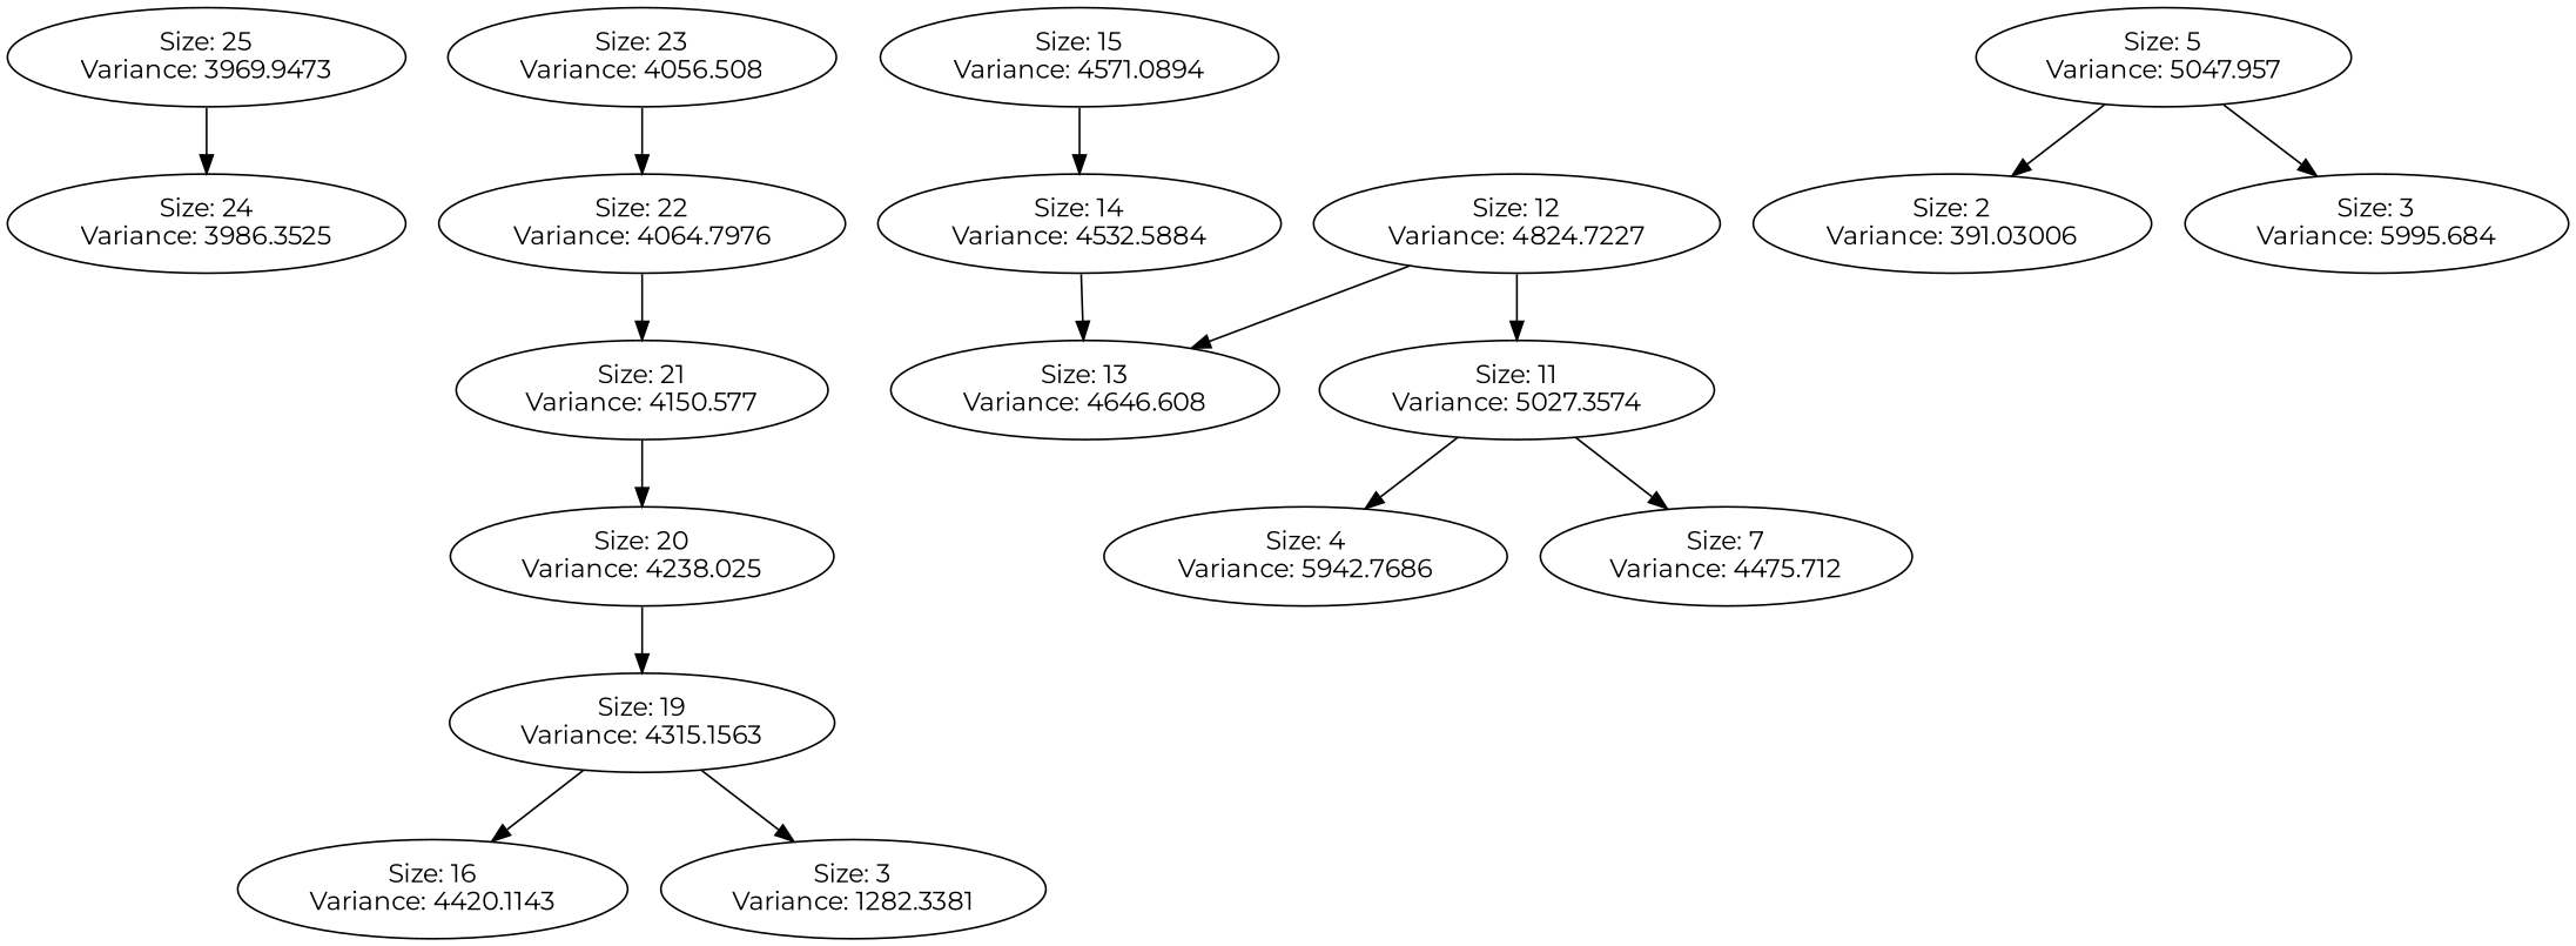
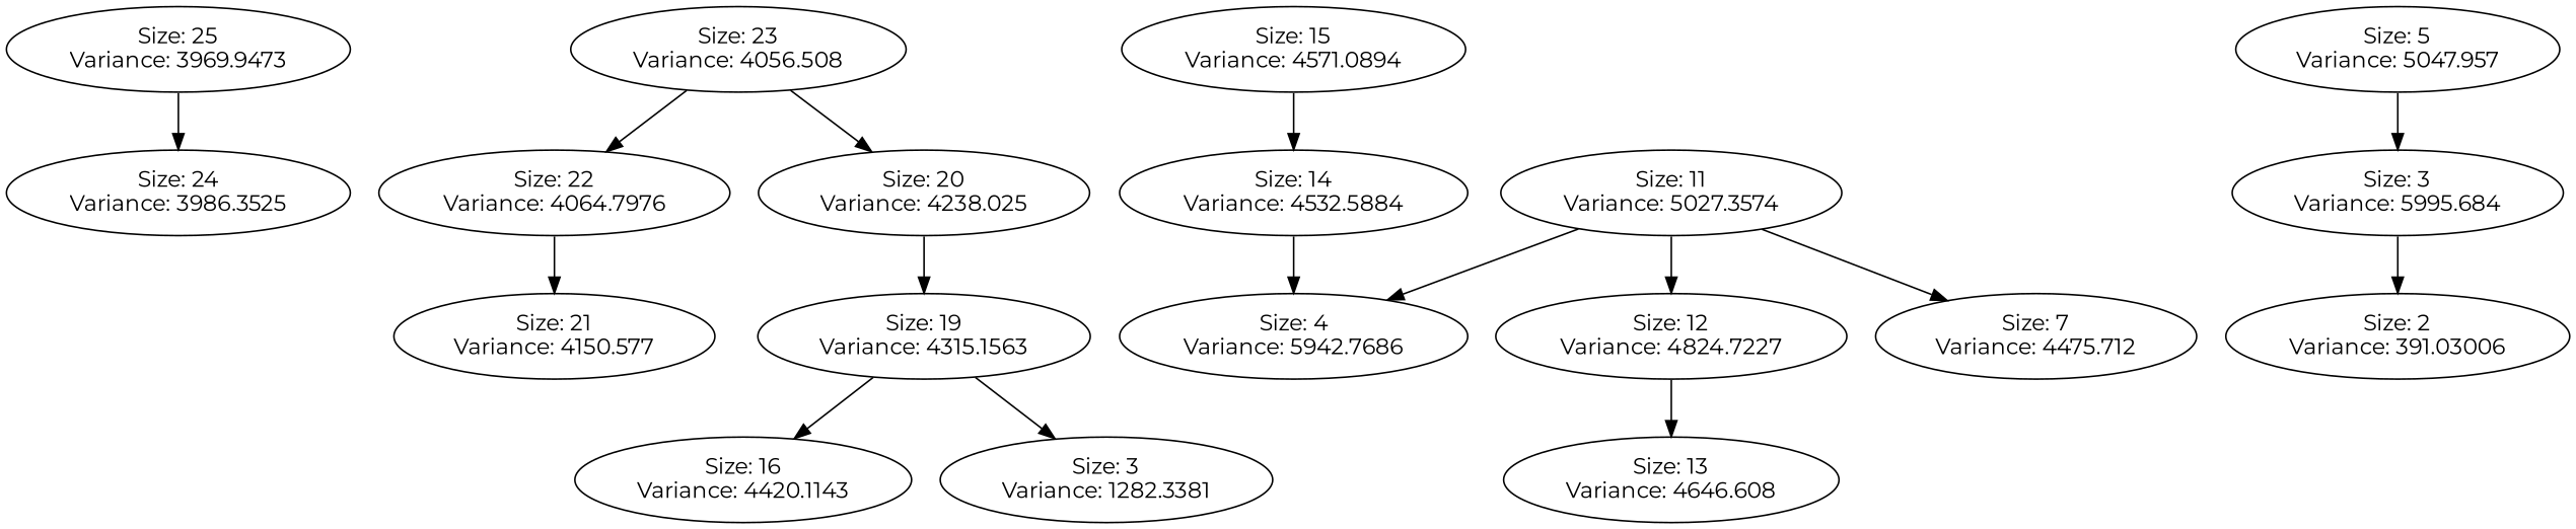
  digraph {
    L=15
    fontname=Montserrat
    node [fontname=Montserrat]
    edge [fontname=Montserrat]
    "Size: 25\nVariance: 3969.9473"
    "Size: 24\nVariance: 3986.3525"
    "Size: 23\nVariance: 4056.508"
    "Size: 22\nVariance: 4064.7976"
    "Size: 21\nVariance: 4150.577"
    "Size: 20\nVariance: 4238.025"
    "Size: 19\nVariance: 4315.1563"
    "Size: 16\nVariance: 4420.1143"
    "Size: 3\nVariance: 1282.3381"
    "Size: 15\nVariance: 4571.0894"
    "Size: 14\nVariance: 4532.5884"
    "Size: 13\nVariance: 4646.608"
    "Size: 12\nVariance: 4824.7227"
    "Size: 11\nVariance: 5027.3574"
    "Size: 4\nVariance: 5942.7686"
    "Size: 7\nVariance: 4475.712"
    "Size: 5\nVariance: 5047.957"
    "Size: 2\nVariance: 391.03006"
    "Size: 3\nVariance: 5995.684"
    "Size: 25\nVariance: 3969.9473" -> "Size: 24\nVariance: 3986.3525"
    "Size: 23\nVariance: 4056.508" -> "Size: 22\nVariance: 4064.7976"
    "Size: 22\nVariance: 4064.7976" -> "Size: 21\nVariance: 4150.577"
-   "Size: 21\nVariance: 4150.577" -> "Size: 20\nVariance: 4238.025"
+   "Size: 23\nVariance: 4056.508" -> "Size: 20\nVariance: 4238.025"
    "Size: 20\nVariance: 4238.025" -> "Size: 19\nVariance: 4315.1563"
    "Size: 19\nVariance: 4315.1563" -> "Size: 16\nVariance: 4420.1143"
    "Size: 19\nVariance: 4315.1563" -> "Size: 3\nVariance: 1282.3381"
    "Size: 15\nVariance: 4571.0894" -> "Size: 14\nVariance: 4532.5884"
-   "Size: 14\nVariance: 4532.5884" -> "Size: 13\nVariance: 4646.608"
+   "Size: 14\nVariance: 4532.5884" -> "Size: 4\nVariance: 5942.7686"
    "Size: 12\nVariance: 4824.7227" -> "Size: 13\nVariance: 4646.608"
-   "Size: 12\nVariance: 4824.7227" -> "Size: 11\nVariance: 5027.3574"
+   "Size: 11\nVariance: 5027.3574" -> "Size: 12\nVariance: 4824.7227"
    "Size: 11\nVariance: 5027.3574" -> "Size: 4\nVariance: 5942.7686"
    "Size: 11\nVariance: 5027.3574" -> "Size: 7\nVariance: 4475.712"
-   "Size: 5\nVariance: 5047.957" -> "Size: 2\nVariance: 391.03006"
+   "Size: 3\nVariance: 5995.684" -> "Size: 2\nVariance: 391.03006"
    "Size: 5\nVariance: 5047.957" -> "Size: 3\nVariance: 5995.684"
  }
